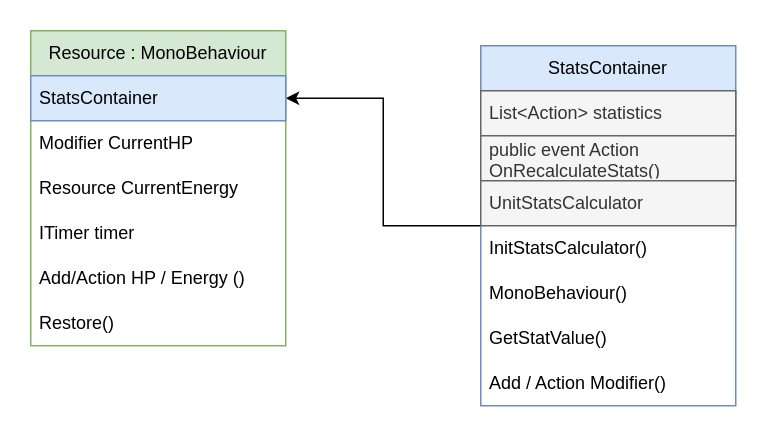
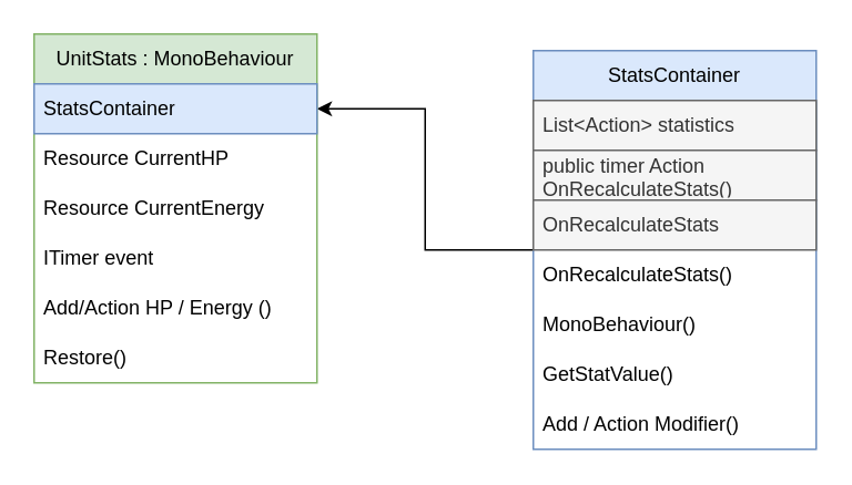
  <mxCell id="0" />
  <mxCell id="1" parent="0" />
  <mxCell id="2" style="edgeStyle=orthogonalEdgeStyle;rounded=0;orthogonalLoop=1;jettySize=auto;html=1;" edge="1" parent="1" source="3" target="12"><mxGeometry relative="1" as="geometry" /></mxCell>
  <mxCell id="3" value="StatsContainer" style="swimlane;fontStyle=0;childLayout=stackLayout;horizontal=1;startSize=30;horizontalStack=0;resizeParent=1;resizeParentMax=0;resizeLast=0;collapsible=1;marginBottom=0;whiteSpace=wrap;html=1;fillColor=#dae8fc;strokeColor=#6c8ebf;" vertex="1" parent="1"><mxGeometry x="320" y="30" width="170" height="240" as="geometry" /></mxCell>
  <mxCell id="4" value="List&amp;lt;Action&amp;gt; statistics" style="text;strokeColor=#666666;fillColor=#f5f5f5;align=left;verticalAlign=middle;spacingLeft=4;spacingRight=4;overflow=hidden;points=[[0,0.5],[1,0.5]];portConstraint=eastwest;rotatable=0;whiteSpace=wrap;html=1;fontColor=#333333;" vertex="1" parent="3"><mxGeometry y="30" width="170" height="30" as="geometry" /></mxCell>
- <mxCell id="5" value="public event Action OnRecalculateStats()" style="text;strokeColor=#666666;fillColor=#f5f5f5;align=left;verticalAlign=middle;spacingLeft=4;spacingRight=4;overflow=hidden;points=[[0,0.5],[1,0.5]];portConstraint=eastwest;rotatable=0;whiteSpace=wrap;html=1;fontColor=#333333;" vertex="1" parent="3"><mxGeometry y="60" width="170" height="30" as="geometry" /></mxCell>
- <mxCell id="6" value="UnitStatsCalculator" style="text;strokeColor=#666666;fillColor=#f5f5f5;align=left;verticalAlign=middle;spacingLeft=4;spacingRight=4;overflow=hidden;points=[[0,0.5],[1,0.5]];portConstraint=eastwest;rotatable=0;whiteSpace=wrap;html=1;fontColor=#333333;" vertex="1" parent="3"><mxGeometry y="90" width="170" height="30" as="geometry" /></mxCell>
- <mxCell id="7" value="InitStatsCalculator()" style="text;strokeColor=none;fillColor=none;align=left;verticalAlign=middle;spacingLeft=4;spacingRight=4;overflow=hidden;points=[[0,0.5],[1,0.5]];portConstraint=eastwest;rotatable=0;whiteSpace=wrap;html=1;" vertex="1" parent="3"><mxGeometry y="120" width="170" height="30" as="geometry" /></mxCell>
+ <mxCell id="5" value="public timer Action OnRecalculateStats()" style="text;strokeColor=#666666;fillColor=#f5f5f5;align=left;verticalAlign=middle;spacingLeft=4;spacingRight=4;overflow=hidden;points=[[0,0.5],[1,0.5]];portConstraint=eastwest;rotatable=0;whiteSpace=wrap;html=1;fontColor=#333333;" vertex="1" parent="3"><mxGeometry y="60" width="170" height="30" as="geometry" /></mxCell>
+ <mxCell id="6" value="OnRecalculateStats" style="text;strokeColor=#666666;fillColor=#f5f5f5;align=left;verticalAlign=middle;spacingLeft=4;spacingRight=4;overflow=hidden;points=[[0,0.5],[1,0.5]];portConstraint=eastwest;rotatable=0;whiteSpace=wrap;html=1;fontColor=#333333;" vertex="1" parent="3"><mxGeometry y="90" width="170" height="30" as="geometry" /></mxCell>
+ <mxCell id="7" value="OnRecalculateStats()" style="text;strokeColor=none;fillColor=none;align=left;verticalAlign=middle;spacingLeft=4;spacingRight=4;overflow=hidden;points=[[0,0.5],[1,0.5]];portConstraint=eastwest;rotatable=0;whiteSpace=wrap;html=1;" vertex="1" parent="3"><mxGeometry y="120" width="170" height="30" as="geometry" /></mxCell>
  <mxCell id="8" value="MonoBehaviour()" style="text;strokeColor=none;fillColor=none;align=left;verticalAlign=middle;spacingLeft=4;spacingRight=4;overflow=hidden;points=[[0,0.5],[1,0.5]];portConstraint=eastwest;rotatable=0;whiteSpace=wrap;html=1;" vertex="1" parent="3"><mxGeometry y="150" width="170" height="30" as="geometry" /></mxCell>
  <mxCell id="9" value="GetStatValue()" style="text;strokeColor=none;fillColor=none;align=left;verticalAlign=middle;spacingLeft=4;spacingRight=4;overflow=hidden;points=[[0,0.5],[1,0.5]];portConstraint=eastwest;rotatable=0;whiteSpace=wrap;html=1;" vertex="1" parent="3"><mxGeometry y="180" width="170" height="30" as="geometry" /></mxCell>
  <mxCell id="10" value="Add / Action Modifier()" style="text;strokeColor=none;fillColor=none;align=left;verticalAlign=middle;spacingLeft=4;spacingRight=4;overflow=hidden;points=[[0,0.5],[1,0.5]];portConstraint=eastwest;rotatable=0;whiteSpace=wrap;html=1;" vertex="1" parent="3"><mxGeometry y="210" width="170" height="30" as="geometry" /></mxCell>
- <mxCell id="11" value="Resource : MonoBehaviour" style="swimlane;fontStyle=0;childLayout=stackLayout;horizontal=1;startSize=30;horizontalStack=0;resizeParent=1;resizeParentMax=0;resizeLast=0;collapsible=1;marginBottom=0;whiteSpace=wrap;html=1;fillColor=#d5e8d4;strokeColor=#82b366;" vertex="1" parent="1"><mxGeometry x="20" y="20" width="170" height="210" as="geometry" /></mxCell>
+ <mxCell id="11" value="UnitStats : MonoBehaviour" style="swimlane;fontStyle=0;childLayout=stackLayout;horizontal=1;startSize=30;horizontalStack=0;resizeParent=1;resizeParentMax=0;resizeLast=0;collapsible=1;marginBottom=0;whiteSpace=wrap;html=1;fillColor=#d5e8d4;strokeColor=#82b366;" vertex="1" parent="1"><mxGeometry x="20" y="20" width="170" height="210" as="geometry" /></mxCell>
  <mxCell id="12" value="StatsContainer" style="text;strokeColor=#6c8ebf;fillColor=#dae8fc;align=left;verticalAlign=middle;spacingLeft=4;spacingRight=4;overflow=hidden;points=[[0,0.5],[1,0.5]];portConstraint=eastwest;rotatable=0;whiteSpace=wrap;html=1;" vertex="1" parent="11"><mxGeometry y="30" width="170" height="30" as="geometry" /></mxCell>
- <mxCell id="13" value="Modifier CurrentHP" style="text;strokeColor=none;fillColor=none;align=left;verticalAlign=middle;spacingLeft=4;spacingRight=4;overflow=hidden;points=[[0,0.5],[1,0.5]];portConstraint=eastwest;rotatable=0;whiteSpace=wrap;html=1;" vertex="1" parent="11"><mxGeometry y="60" width="170" height="30" as="geometry" /></mxCell>
+ <mxCell id="13" value="Resource CurrentHP" style="text;strokeColor=none;fillColor=none;align=left;verticalAlign=middle;spacingLeft=4;spacingRight=4;overflow=hidden;points=[[0,0.5],[1,0.5]];portConstraint=eastwest;rotatable=0;whiteSpace=wrap;html=1;" vertex="1" parent="11"><mxGeometry y="60" width="170" height="30" as="geometry" /></mxCell>
  <mxCell id="14" value="Resource CurrentEnergy" style="text;strokeColor=none;fillColor=none;align=left;verticalAlign=middle;spacingLeft=4;spacingRight=4;overflow=hidden;points=[[0,0.5],[1,0.5]];portConstraint=eastwest;rotatable=0;whiteSpace=wrap;html=1;" vertex="1" parent="11"><mxGeometry y="90" width="170" height="30" as="geometry" /></mxCell>
- <mxCell id="15" value="ITimer timer" style="text;strokeColor=none;fillColor=none;align=left;verticalAlign=middle;spacingLeft=4;spacingRight=4;overflow=hidden;points=[[0,0.5],[1,0.5]];portConstraint=eastwest;rotatable=0;whiteSpace=wrap;html=1;" vertex="1" parent="11"><mxGeometry y="120" width="170" height="30" as="geometry" /></mxCell>
+ <mxCell id="15" value="ITimer event" style="text;strokeColor=none;fillColor=none;align=left;verticalAlign=middle;spacingLeft=4;spacingRight=4;overflow=hidden;points=[[0,0.5],[1,0.5]];portConstraint=eastwest;rotatable=0;whiteSpace=wrap;html=1;" vertex="1" parent="11"><mxGeometry y="120" width="170" height="30" as="geometry" /></mxCell>
  <mxCell id="16" value="Add/Action HP / Energy ()" style="text;strokeColor=none;fillColor=none;align=left;verticalAlign=middle;spacingLeft=4;spacingRight=4;overflow=hidden;points=[[0,0.5],[1,0.5]];portConstraint=eastwest;rotatable=0;whiteSpace=wrap;html=1;" vertex="1" parent="11"><mxGeometry y="150" width="170" height="30" as="geometry" /></mxCell>
  <mxCell id="17" value="Restore()" style="text;strokeColor=none;fillColor=none;align=left;verticalAlign=middle;spacingLeft=4;spacingRight=4;overflow=hidden;points=[[0,0.5],[1,0.5]];portConstraint=eastwest;rotatable=0;whiteSpace=wrap;html=1;" vertex="1" parent="11"><mxGeometry y="180" width="170" height="30" as="geometry" /></mxCell>
